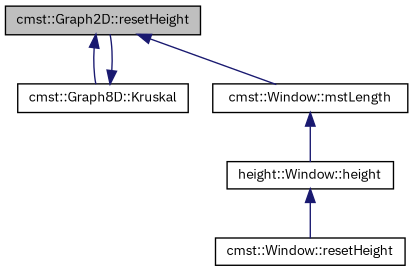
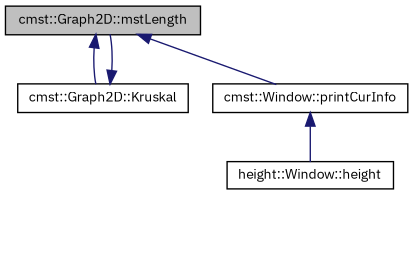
  digraph {
    fontname="IBM Plex Sans"
    rankdir=TB
    node [color=black fillcolor=white fontname="IBM Plex Sans" fontsize=10 shape=record style=filled]
    edge [color=midnightblue dir=back fontname="IBM Plex Sans" fontsize=10 labelfontname=Helvetica labelfontsize=10 style=solid]
-   n1 [fillcolor=grey75 fontcolor=black height=0.2 label="cmst::Graph2D::resetHeight" width=0.4]
-   n2 [height=0.2 label="cmst::Graph8D::Kruskal" width=0.4]
-   n3 [height=0.2 label="cmst::Window::mstLength" width=0.4]
+   n1 [fillcolor=grey75 fontcolor=black height=0.2 label="cmst::Graph2D::mstLength" width=0.4]
+   n2 [height=0.2 label="cmst::Graph2D::Kruskal" width=0.4]
+   n3 [height=0.2 label="cmst::Window::printCurInfo" width=0.4]
    n4 [height=0.2 label="height::Window::height" width=0.4]
-   n5 [height=0.2 label="cmst::Window::resetHeight" width=0.4]
    n1 -> n2
    n1 -> n3
    n2 -> n1
    n3 -> n4
-   n4 -> n5
  }
